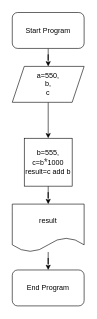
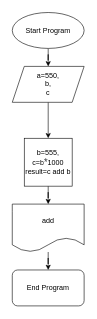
  <mxCell id="0" />
  <mxCell id="1" parent="0" />
  <mxCell id="2" value="" style="edgeStyle=orthogonalEdgeStyle;rounded=0;orthogonalLoop=1;jettySize=auto;html=1;" edge="1" parent="1" source="3" target="6"><mxGeometry relative="1" as="geometry" /></mxCell>
- <mxCell id="3" value="Start Program" style="rounded=1;whiteSpace=wrap;html=1;" vertex="1" parent="1"><mxGeometry x="20" y="20" width="120" height="60" as="geometry" /></mxCell>
+ <mxCell id="3" value="Start Program" style="ellipse;whiteSpace=wrap;html=1;" vertex="1" parent="1"><mxGeometry x="20" y="20" width="120" height="60" as="geometry" /></mxCell>
  <mxCell id="4" value="End Program" style="rounded=1;whiteSpace=wrap;html=1;" vertex="1" parent="1"><mxGeometry x="20" y="450" width="120" height="60" as="geometry" /></mxCell>
  <mxCell id="5" value="" style="edgeStyle=orthogonalEdgeStyle;rounded=0;orthogonalLoop=1;jettySize=auto;html=1;" edge="1" parent="1" source="6" target="8"><mxGeometry relative="1" as="geometry" /></mxCell>
  <mxCell id="6" value="a=550,&lt;br&gt;b,&lt;br&gt;c" style="shape=parallelogram;perimeter=parallelogramPerimeter;whiteSpace=wrap;html=1;fixedSize=1;" vertex="1" parent="1"><mxGeometry x="20" y="110" width="120" height="60" as="geometry" /></mxCell>
  <mxCell id="7" value="" style="edgeStyle=orthogonalEdgeStyle;rounded=0;orthogonalLoop=1;jettySize=auto;html=1;" edge="1" parent="1" source="8" target="10"><mxGeometry relative="1" as="geometry" /></mxCell>
  <mxCell id="8" value="b=555,&lt;br&gt;c=b&lt;span style=&quot;color: rgb(60 , 64 , 67) ; font-family: &amp;#34;roboto&amp;#34; , &amp;#34;helvetica neue&amp;#34; , &amp;#34;helvetica&amp;#34; , sans-serif ; font-size: 14px ; text-align: left ; background-color: rgb(255 , 255 , 255)&quot;&gt;*&lt;/span&gt;1&lt;span&gt;000&lt;/span&gt;&lt;br&gt;result=c add b" style="whiteSpace=wrap;html=1;aspect=fixed;" vertex="1" parent="1"><mxGeometry x="40" y="230" width="80" height="80" as="geometry" /></mxCell>
  <mxCell id="9" value="" style="edgeStyle=orthogonalEdgeStyle;rounded=0;orthogonalLoop=1;jettySize=auto;html=1;" edge="1" parent="1" source="10" target="4"><mxGeometry relative="1" as="geometry" /></mxCell>
- <mxCell id="10" value="result" style="shape=document;whiteSpace=wrap;html=1;boundedLbl=1;" vertex="1" parent="1"><mxGeometry x="20" y="340" width="120" height="80" as="geometry" /></mxCell>
+ <mxCell id="10" value="add" style="shape=document;whiteSpace=wrap;html=1;boundedLbl=1;" vertex="1" parent="1"><mxGeometry x="20" y="340" width="120" height="80" as="geometry" /></mxCell>
